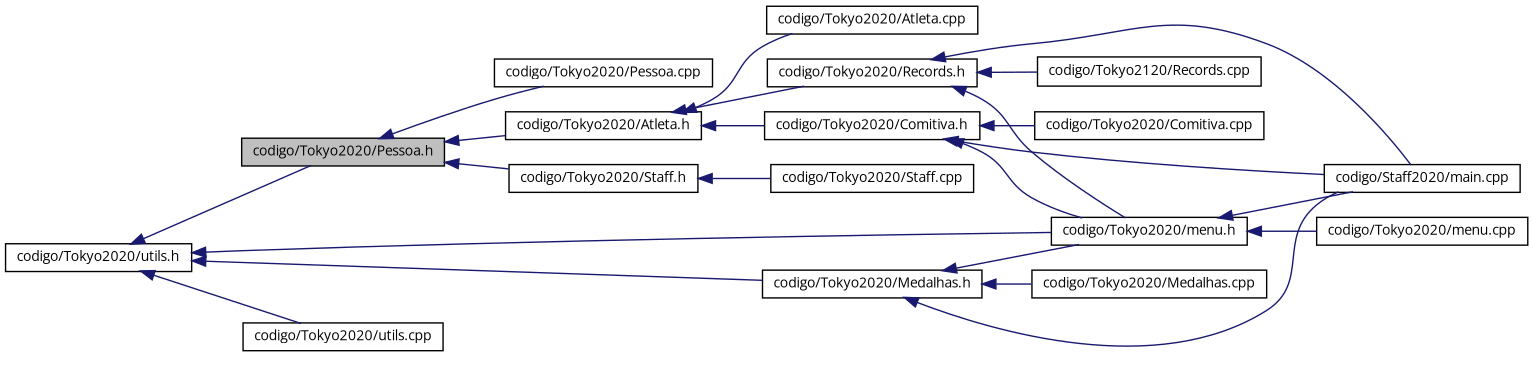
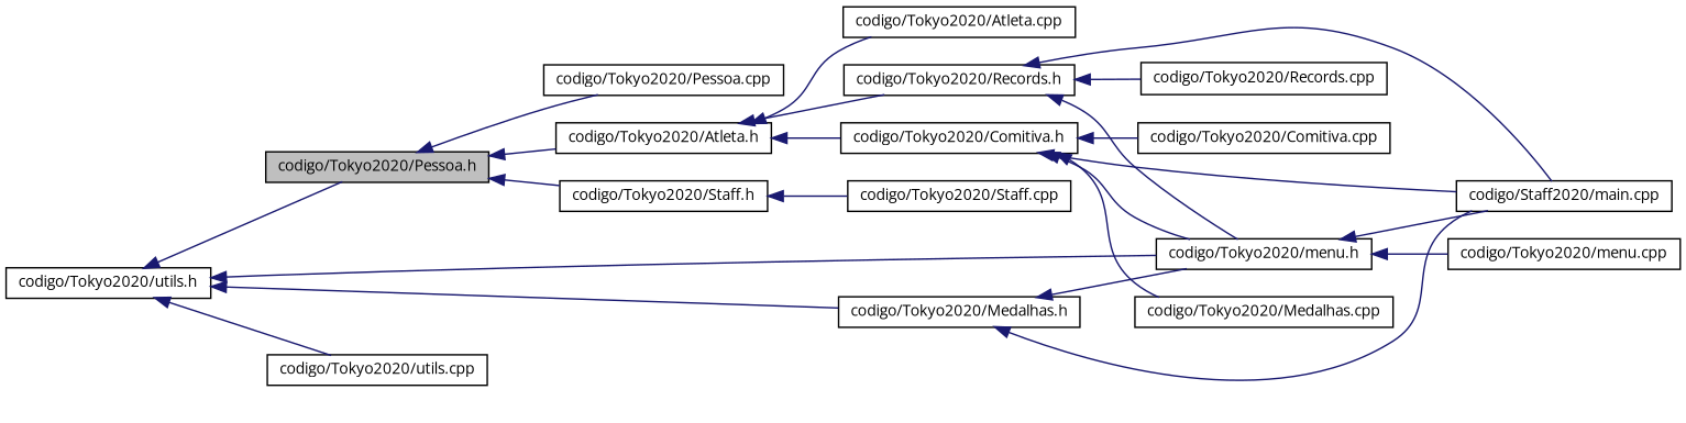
  digraph {
    fontname="Open Sans"
    rankdir=LR
    node [color=black fillcolor=white fontname="Open Sans" fontsize=10 shape=record style=filled]
    edge [color=midnightblue dir=back fontname="Open Sans" fontsize=10 labelfontname=Helvetica labelfontsize=10 style=solid]
    n1 [fillcolor=grey75 fontcolor=black height=0.2 label="codigo/Tokyo2020/Pessoa.h" width=0.4]
    n2 [height=0.2 label="codigo/Tokyo2020/Atleta.h" width=0.4]
    n3 [height=0.2 label="codigo/Tokyo2020/Staff.h" width=0.4]
    n4 [height=0.2 label="codigo/Tokyo2020/Pessoa.cpp" width=0.4]
    n5 [height=0.2 label="codigo/Tokyo2020/Comitiva.h" width=0.4]
    n6 [height=0.2 label="codigo/Tokyo2020/Atleta.cpp" width=0.4]
    n7 [height=0.2 label="codigo/Tokyo2020/Records.h" width=0.4]
    n8 [height=0.2 label="codigo/Tokyo2020/Comitiva.cpp" width=0.4]
    n9 [height=0.2 label="codigo/Staff2020/main.cpp" width=0.4]
    n10 [height=0.2 label="codigo/Tokyo2020/menu.h" width=0.4]
    n11 [height=0.2 label="codigo/Tokyo2020/utils.h" width=0.4]
    n12 [height=0.2 label="codigo/Tokyo2020/Medalhas.h" width=0.4]
    n13 [height=0.2 label="codigo/Tokyo2020/utils.cpp" width=0.4]
    n14 [height=0.2 label="codigo/Tokyo2020/Staff.cpp" width=0.4]
-   n15 [height=0.2 label="codigo/Tokyo2120/Records.cpp" width=0.4]
+   n15 [height=0.2 label="codigo/Tokyo2020/Records.cpp" width=0.4]
    n16 [height=0.2 label="codigo/Tokyo2020/menu.cpp" width=0.4]
    n17 [height=0.2 label="codigo/Tokyo2020/Medalhas.cpp" width=0.4]
    n1 -> n2
    n1 -> n3
    n1 -> n4
    n2 -> n5
    n2 -> n6
    n2 -> n7
    n3 -> n14
    n5 -> n8
    n5 -> n9
    n5 -> n10
    n7 -> n9
    n7 -> n10
    n7 -> n15
    n10 -> n9
    n10 -> n16
    n11 -> n1
    n11 -> n10
    n11 -> n12
    n11 -> n13
    n12 -> n9
    n12 -> n10
-   n12 -> n17
+   n5 -> n17
  }
